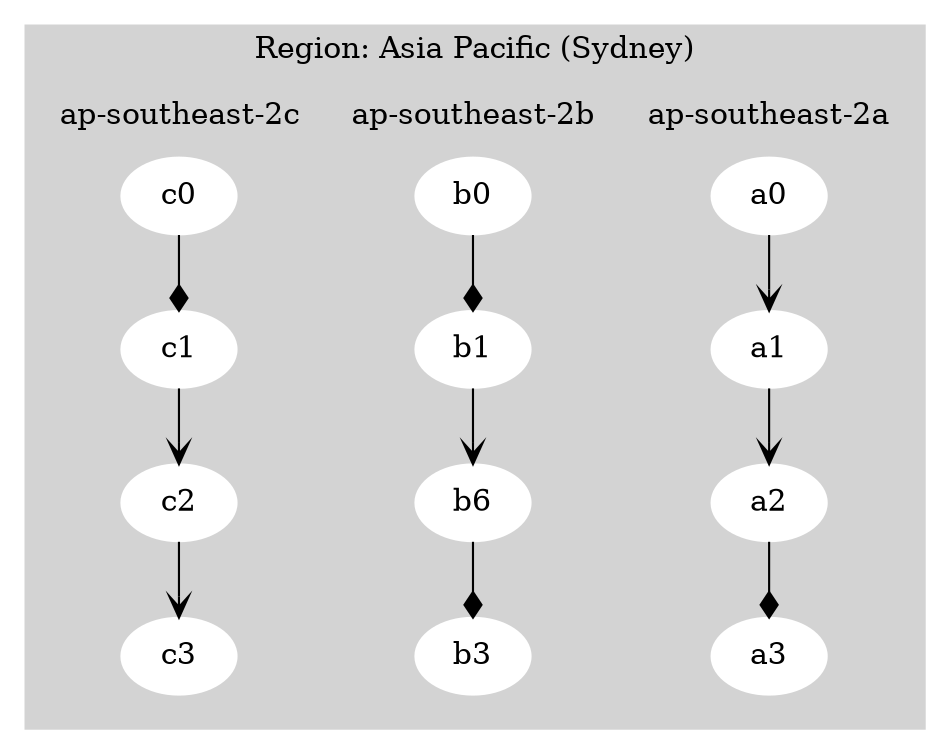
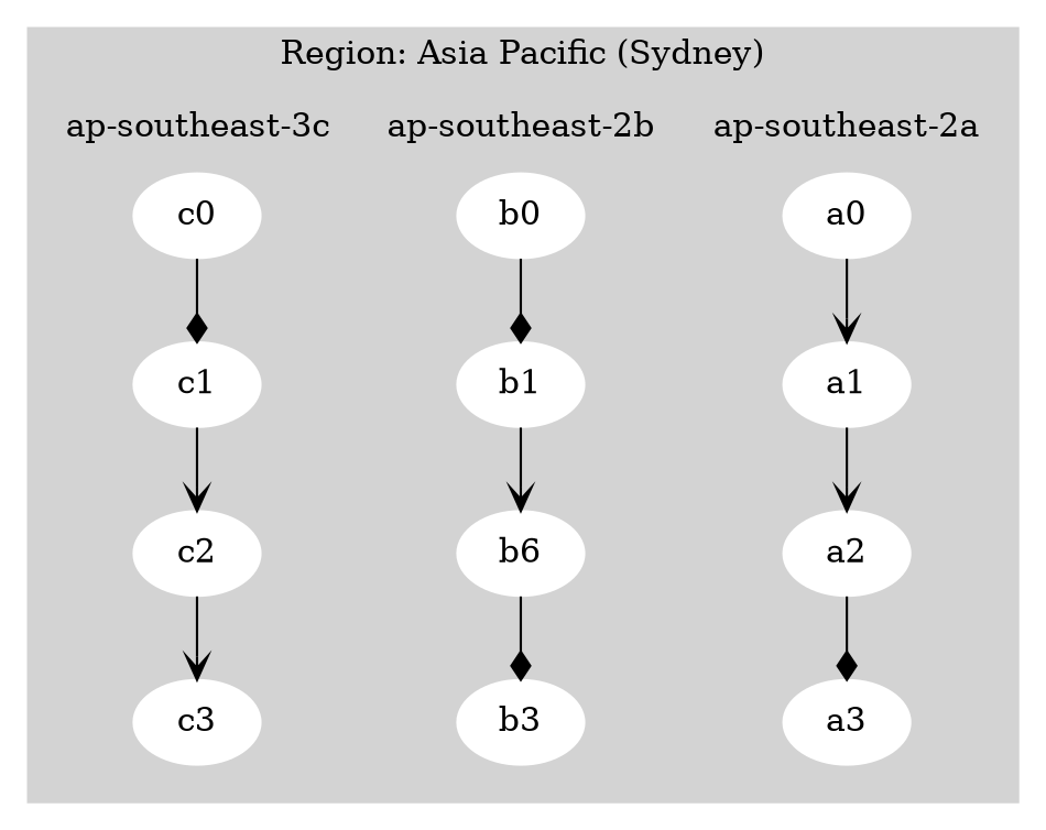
  digraph {
    node [color=white style=filled]
    edge [arrowhead=vee]
    a0
    a1
    a2
    a3
    b0
    b1
    n7 [label=b6]
    b3
    c0
    c1
    c2
    c3
    subgraph cluster_1 {
      color=lightgrey
      label="Region: Asia Pacific (Sydney)"
      style=filled
      subgraph cluster_2 {
        color=lightgrey
        label="ap-southeast-2a"
        style=filled
        a0
        a1
        a2
        a3
      }
      subgraph cluster_3 {
        color=lightgrey
        label="ap-southeast-2b"
        style=filled
        b0
        b1
        n7
        b3
      }
      subgraph cluster_4 {
        color=lightgrey
-       label="ap-southeast-2c"
+       label="ap-southeast-3c"
        style=filled
        c0
        c1
        c2
        c3
      }
    }
    a0 -> a1
    a1 -> a2
    a2 -> a3 [arrowhead=diamond]
    b0 -> b1 [arrowhead=diamond]
    b1 -> n7
    n7 -> b3 [arrowhead=diamond]
    c0 -> c1 [arrowhead=diamond]
    c1 -> c2
    c2 -> c3
  }
